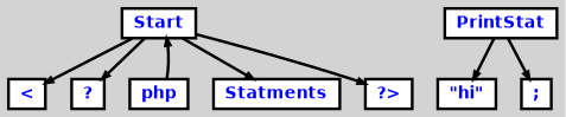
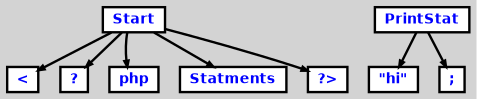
  digraph {
    bgcolor=lightgrey
    ordering=out
    ranksep=.4
    node [color=black fillcolor=white fixedsize=false fontcolor=blue fontname="Helvetica-bold" fontsize=12 shape=box style="filled, solid, bold"]
    edge [arrowsize=.5 color=black style=bold]
    n1 [height=.25 label=Start width=.25]
    n2 [height=.25 label="<" width=.25]
    n3 [height=.25 label="?" width=.25]
    n4 [height=.25 label=php width=.25]
    n5 [height=.25 label=Statments width=.25]
    n6 [height=.25 label="?>" width=.25]
    n7 [height=.25 label=PrintStat width=.25]
    n8 [height=.25 label="\"hi\"" width=.25]
    n9 [height=.25 label=";" width=.25]
    n1 -> n2
    n1 -> n3
-   n4 -> n1
+   n1 -> n4
    n1 -> n5
    n1 -> n6
    n7 -> n8
    n7 -> n9
  }
